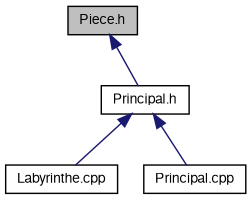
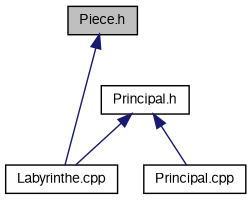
  digraph {
    node [color=black fillcolor=white fontname=FreeSans fontsize=10 shape=record style=filled]
    edge [color=midnightblue dir=back fontname=FreeSans fontsize=10 labelfontname=FreeSans labelfontsize=10 style=solid]
    n1 [fillcolor=grey75 fontcolor=black height=0.2 label="Piece.h" width=0.4]
    n2 [height=0.2 label="Principal.h" width=0.4]
    n3 [height=0.2 label="Labyrinthe.cpp" width=0.4]
    n4 [height=0.2 label="Principal.cpp" width=0.4]
-   n1 -> n2
+   n1 -> n3
    n2 -> n3
    n2 -> n4
  }
